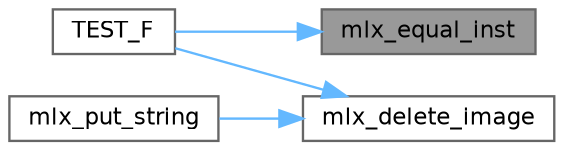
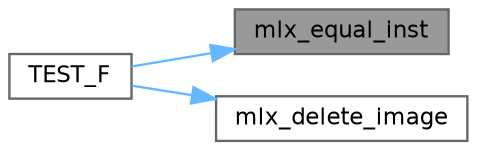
  digraph {
    rankdir=RL
    node [color=grey40 fillcolor=white fontname=Helvetica fontsize=10 shape=box style=filled]
    edge [color=steelblue1 dir=back fontname=Helvetica fontsize=10 labelfontname=Helvetica labelfontsize=10 style=solid]
    n1 [color=gray40 fillcolor=grey60 fontcolor=black height=0.2 label=mlx_equal_inst width=0.4]
    n2 [height=0.2 label=TEST_F width=0.4]
    n3 [height=0.2 label=mlx_delete_image width=0.4]
-   n4 [height=0.2 label=mlx_put_string width=0.4]
    n1 -> n2
    n3 -> n2
-   n3 -> n4
  }
